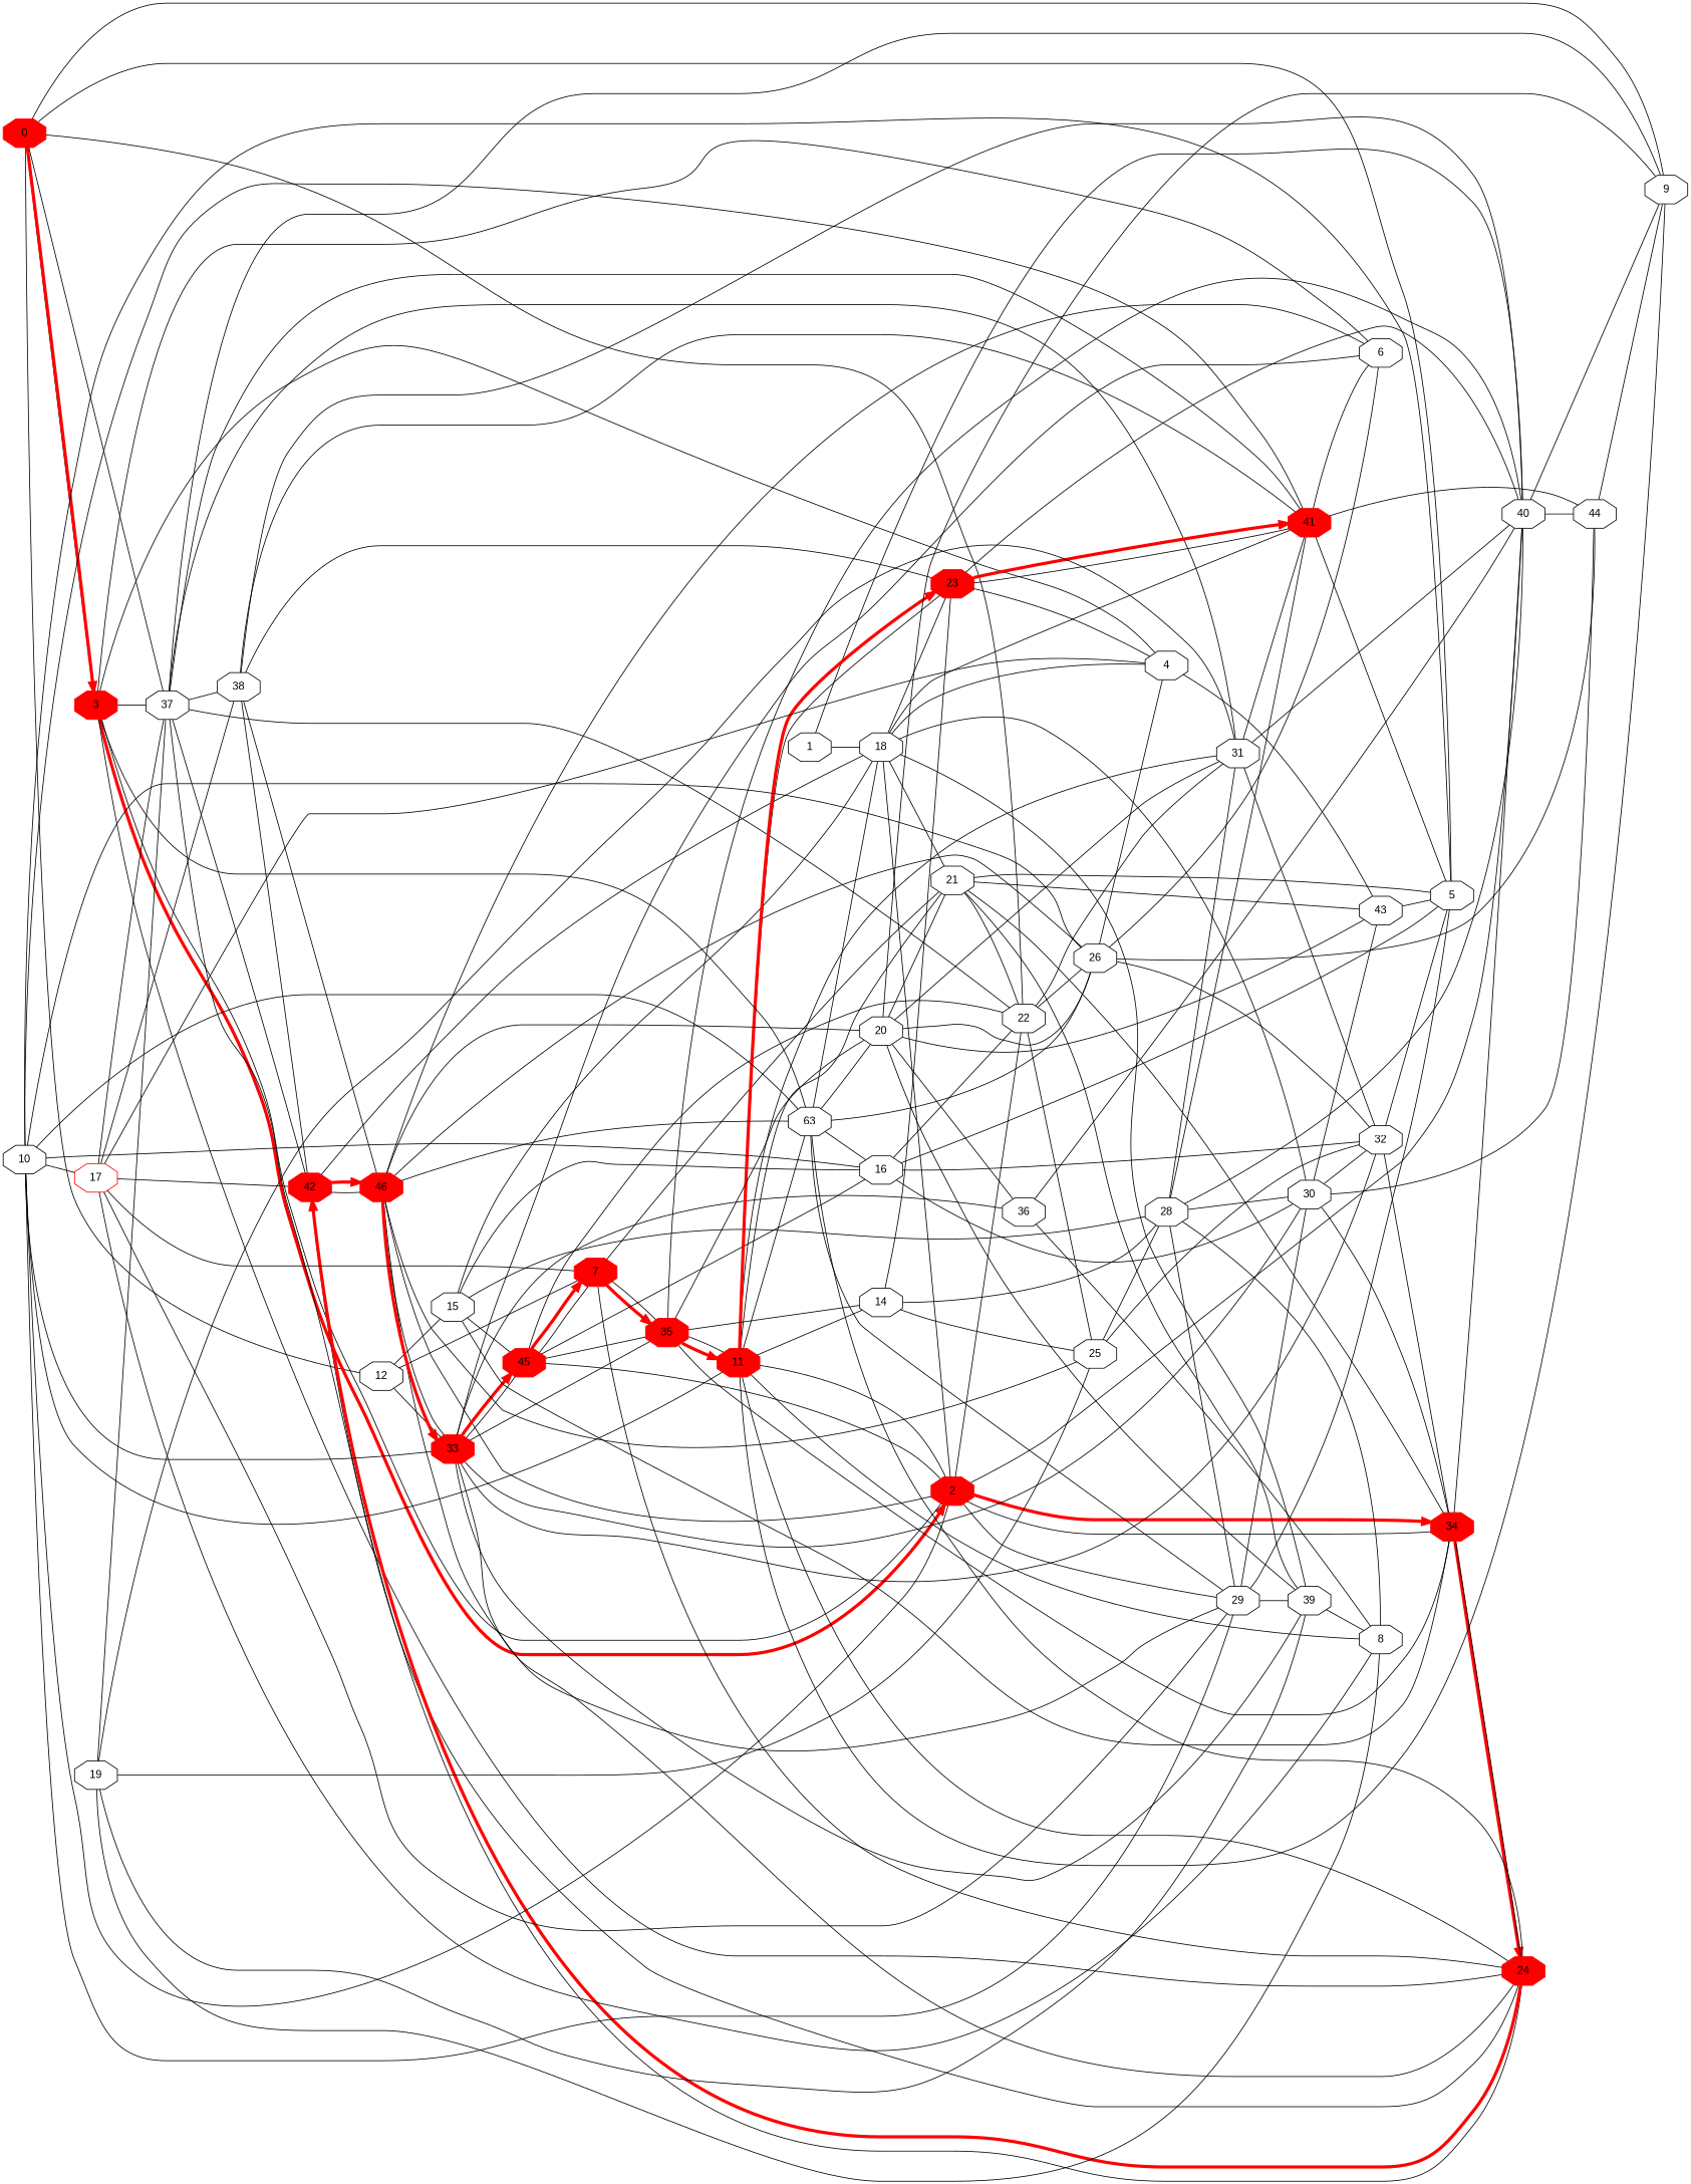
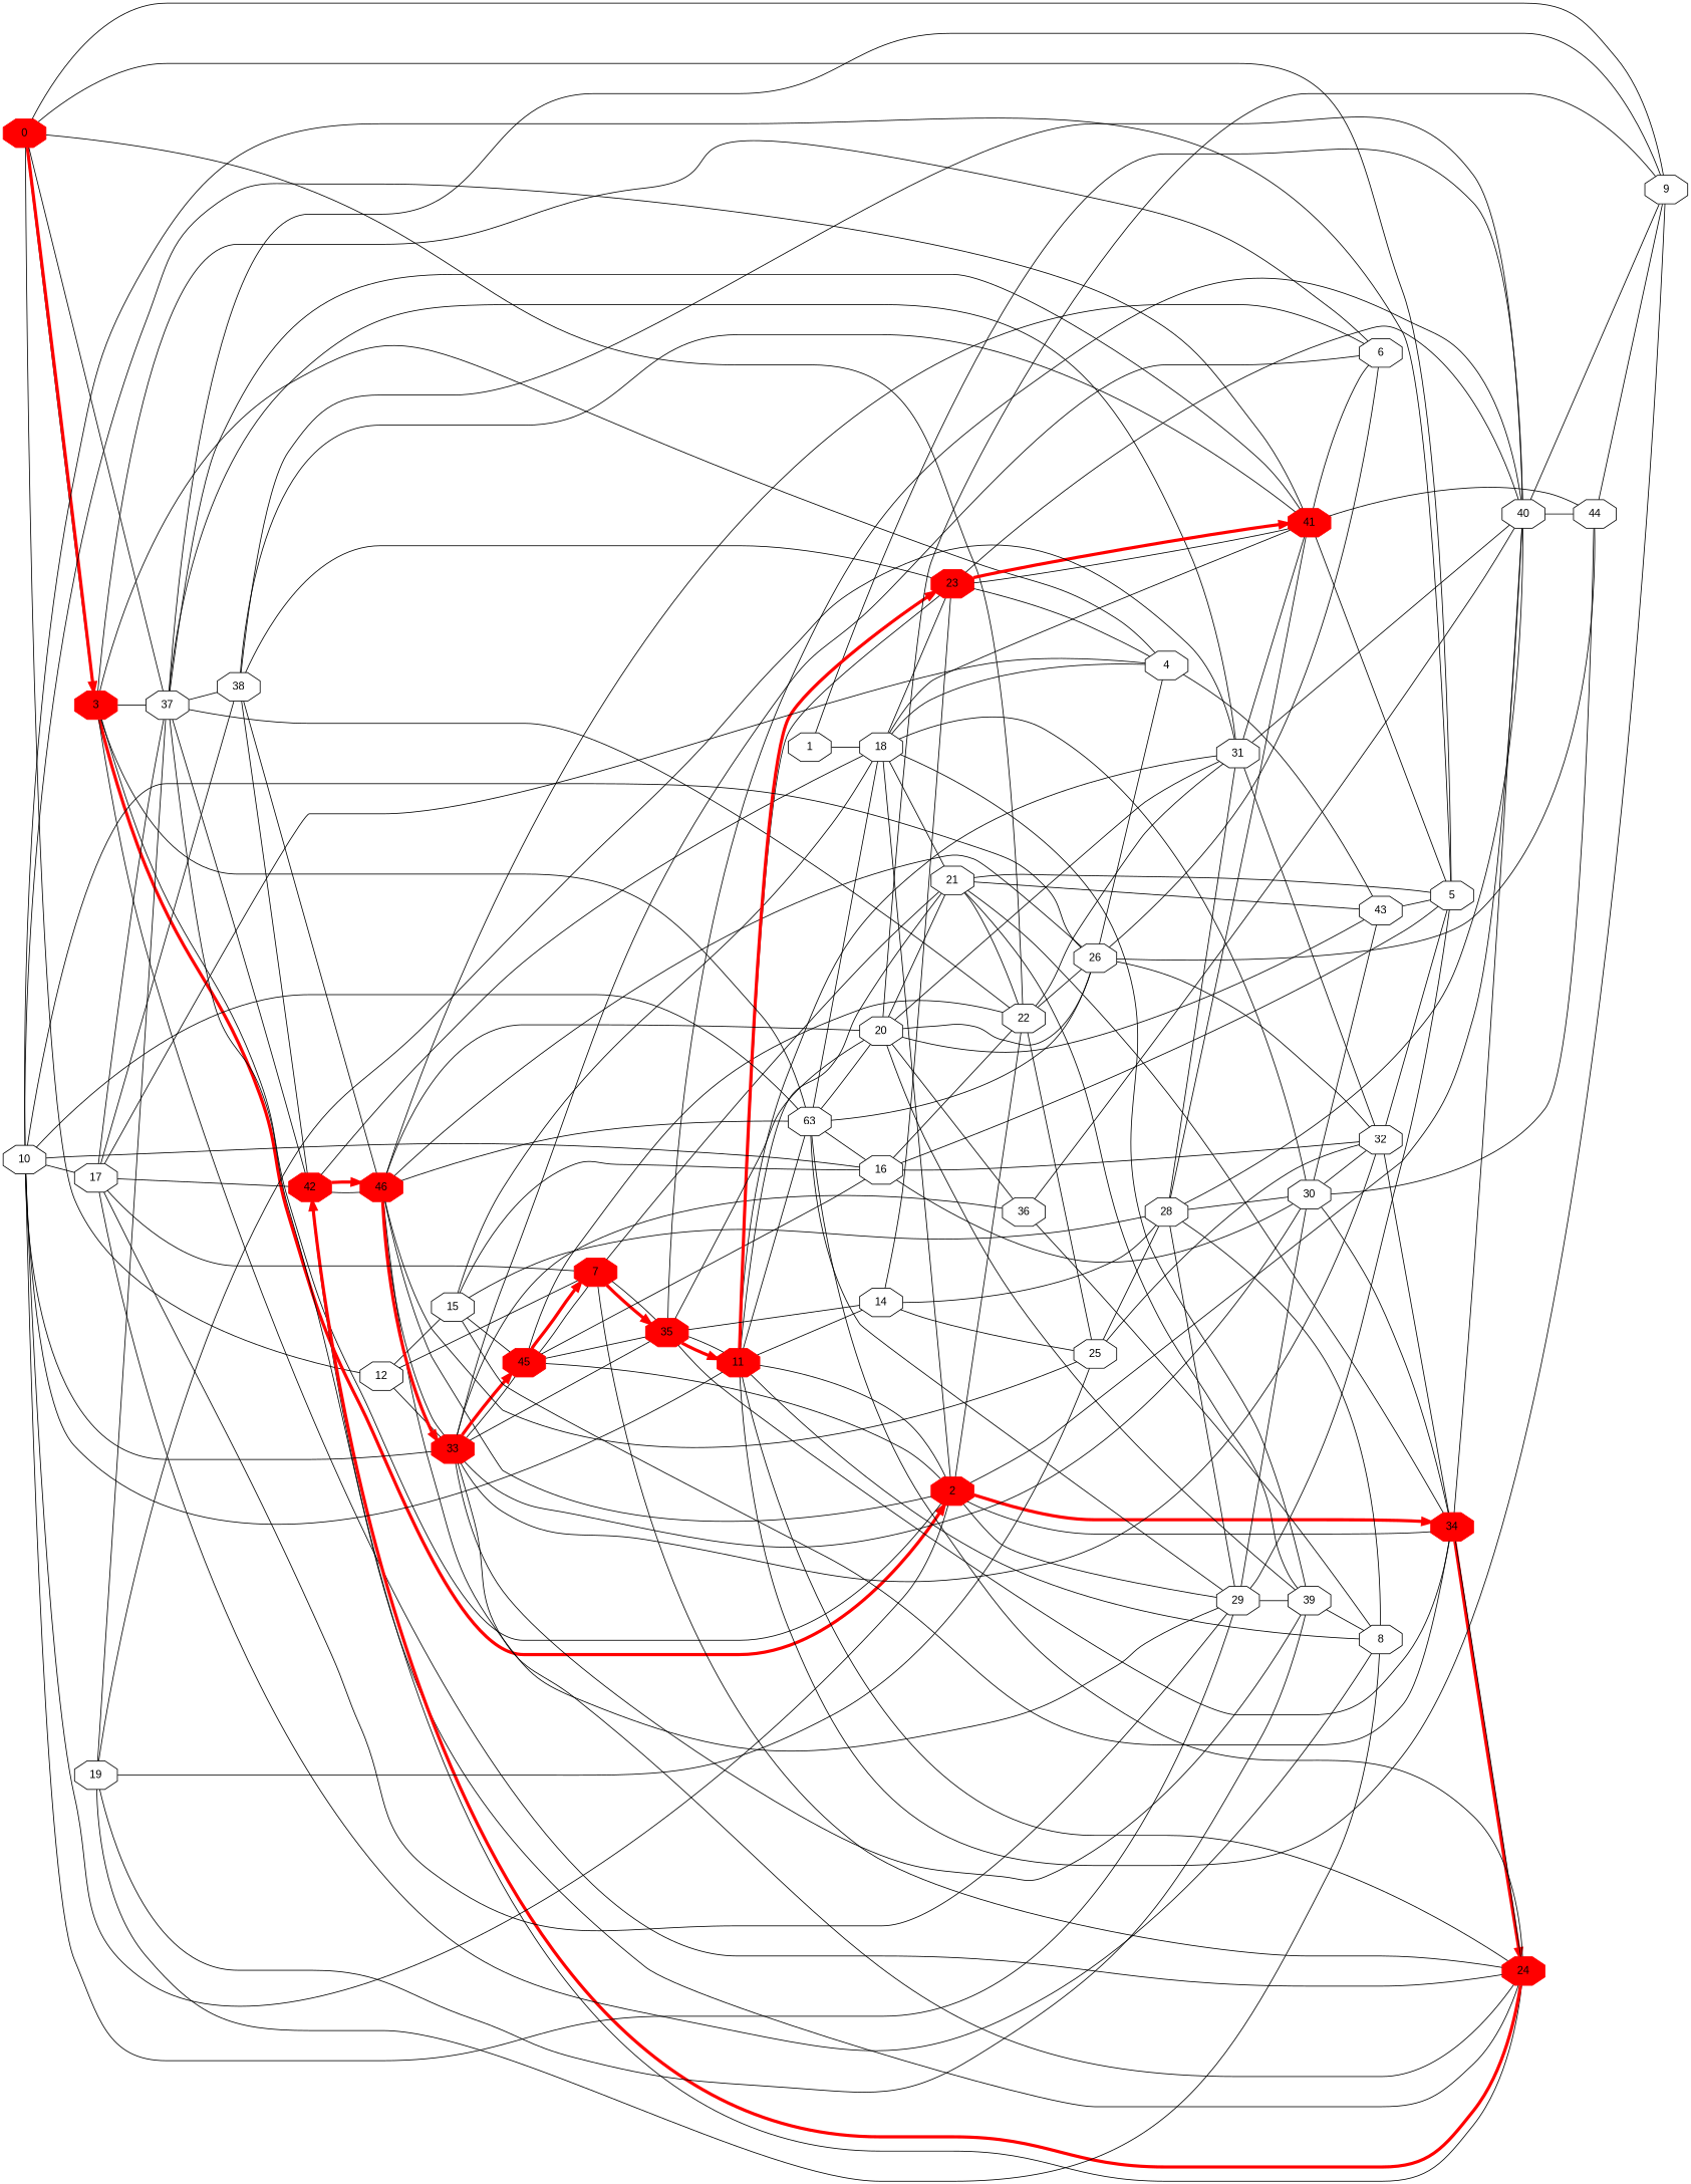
  digraph {
    fontname="Liberation Sans"
    rankdir=LR
    node [fontname="Liberation Sans" shape=octagon]
    edge [arrowhead=none fontname="Liberation Sans"]
    0 [color=red fillcolor=red style=filled]
    3 [color=red fillcolor=red style=filled]
    5
    9
    12
    22
    37
    2 [color=red fillcolor=red style=filled]
    4
    6
    33 [color=red fillcolor=red style=filled]
    7 [color=red fillcolor=red style=filled]
    15
    45 [color=red fillcolor=red style=filled]
    26
    31
    25
    41 [color=red fillcolor=red style=filled]
    38
    42 [color=red fillcolor=red style=filled]
    40
    29
    34 [color=red fillcolor=red style=filled]
    46 [color=red fillcolor=red style=filled]
    43
    39
    35 [color=red fillcolor=red style=filled]
    36
    18
    16
    28
    44
    32
    1
    21
    23 [color=red fillcolor=red style=filled]
    30
    8
    24 [color=red fillcolor=red style=filled]
    11 [color=red fillcolor=red style=filled]
    10
    n42 [label=63]
-   17 [color=red]
+   17
    14
    20
    19
    0 -> 3
    0 -> 3 [color=red penwidth=4 arrowhead=""]
    0 -> 5
    0 -> 9
    0 -> 12
    0 -> 22
    0 -> 37
    3 -> 37
    3 -> 2 [color=red penwidth=4 arrowhead=""]
    3 -> 4
    3 -> 6
    12 -> 33
    12 -> 7
    12 -> 15
    22 -> 37
    22 -> 45
    22 -> 26
    22 -> 31
    22 -> 25
    37 -> 9
    37 -> 41
    37 -> 38
    37 -> 42
    2 -> 3
    2 -> 22
    2 -> 45
    2 -> 40
    2 -> 29
    2 -> 34
    2 -> 34 [color=red penwidth=4 arrowhead=""]
    2 -> 46
    4 -> 43
    33 -> 6
    33 -> 45
    33 -> 45 [color=red penwidth=4 arrowhead=""]
    33 -> 46
    33 -> 39
    33 -> 35
    33 -> 36
    7 -> 35 [color=red penwidth=4 arrowhead=""]
    15 -> 45
    15 -> 34
    15 -> 18
    15 -> 16
    15 -> 28
    45 -> 7
    45 -> 7 [color=red penwidth=4 arrowhead=""]
    26 -> 4
    26 -> 6
    26 -> 46
    26 -> 44
    26 -> 32
    31 -> 37
    31 -> 41
    31 -> 40
    31 -> 32
    25 -> 46
    25 -> 28
    25 -> 32
    41 -> 5
    41 -> 6
    41 -> 44
    38 -> 41
    38 -> 42
    38 -> 40
    38 -> 46
    42 -> 46
    42 -> 46 [color=red penwidth=4 arrowhead=""]
    40 -> 9
    40 -> 44
    29 -> 5
    29 -> 46
    29 -> 39
    29 -> 30
    34 -> 40
    34 -> 35
    34 -> 24 [color=red penwidth=4 arrowhead=""]
    46 -> 6
    46 -> 33 [color=red penwidth=4 arrowhead=""]
    43 -> 5
    39 -> 8
    35 -> 7
    35 -> 45
    35 -> 40
    35 -> 11 [color=red penwidth=4 arrowhead=""]
    36 -> 40
    36 -> 8
    18 -> 2
    18 -> 4
    18 -> 41
    18 -> 42
    18 -> 39
    18 -> 21
    18 -> 23
    18 -> 30
    16 -> 5
    16 -> 22
    16 -> 45
    16 -> 32
    16 -> 30
    28 -> 31
    28 -> 41
    28 -> 40
    28 -> 29
    28 -> 30
    28 -> 8
    44 -> 9
    32 -> 5
    32 -> 33
    32 -> 34
    1 -> 40
    1 -> 18
    21 -> 5
    21 -> 22
    21 -> 7
    21 -> 34
    21 -> 43
    21 -> 39
    23 -> 4
    23 -> 41
    23 -> 41 [color=red penwidth=4 arrowhead=""]
    23 -> 38
    23 -> 40
    30 -> 33
    30 -> 34
    30 -> 43
    30 -> 44
    30 -> 32
    24 -> 3
    24 -> 37
    24 -> 33
    24 -> 7
    24 -> 42
    24 -> 42 [color=red penwidth=4 arrowhead=""]
    24 -> 34
    11 -> 9
    11 -> 2
    11 -> 31
    11 -> 35
    11 -> 21
    11 -> 23
    11 -> 23 [color=red penwidth=4 arrowhead=""]
    11 -> 8
    11 -> 24
    11 -> n42
    11 -> 14
    10 -> 5
    10 -> 2
    10 -> 33
    10 -> 26
    10 -> 41
    10 -> 29
    10 -> 16
    10 -> 11
    10 -> n42
    10 -> 17
    n42 -> 3
    n42 -> 26
    n42 -> 29
    n42 -> 46
    n42 -> 18
    n42 -> 16
    n42 -> 24
    n42 -> 20
    17 -> 37
    17 -> 4
    17 -> 7
    17 -> 38
    17 -> 42
    17 -> 29
    17 -> 8
    14 -> 25
    14 -> 35
    14 -> 28
    14 -> 23
    20 -> 9
    20 -> 26
    20 -> 31
    20 -> 46
    20 -> 43
    20 -> 39
    20 -> 35
    20 -> 36
    20 -> 21
    19 -> 37
    19 -> 31
    19 -> 25
    19 -> 39
    19 -> 8
  }
